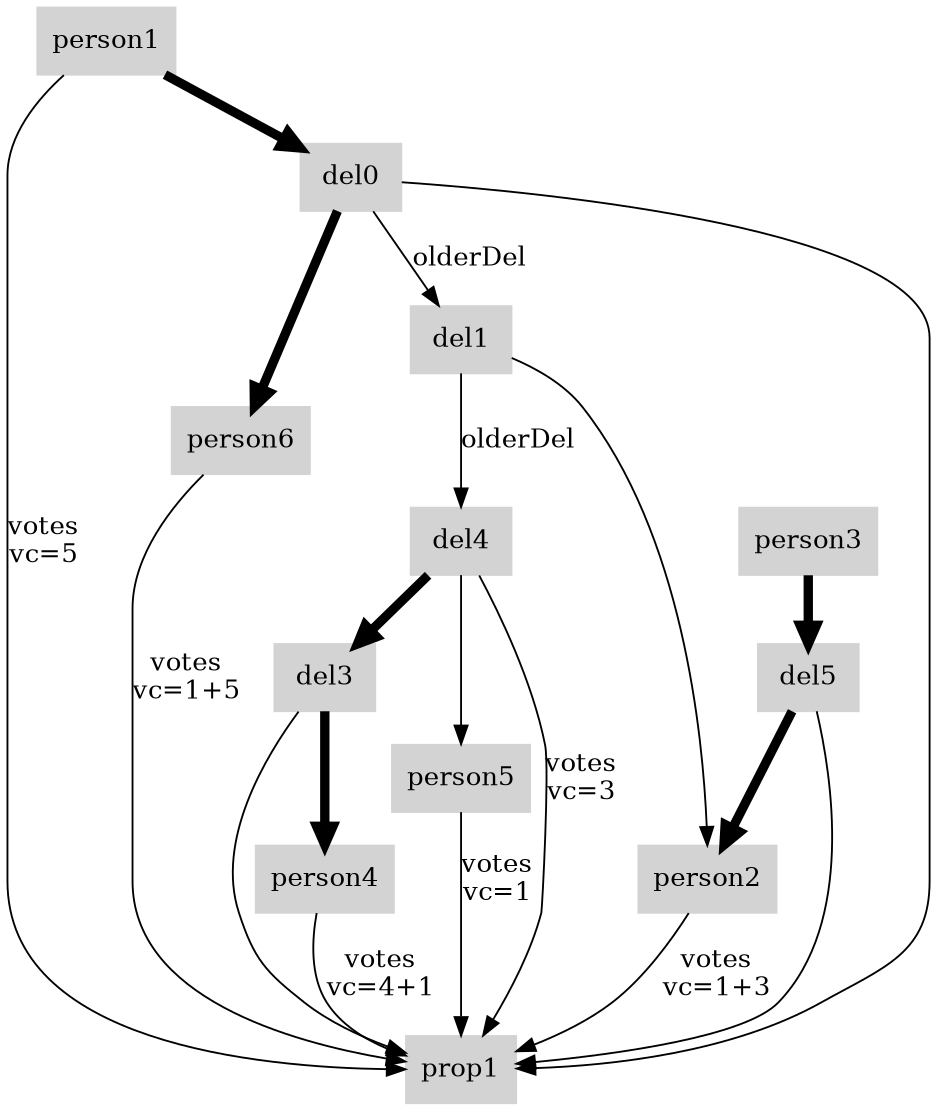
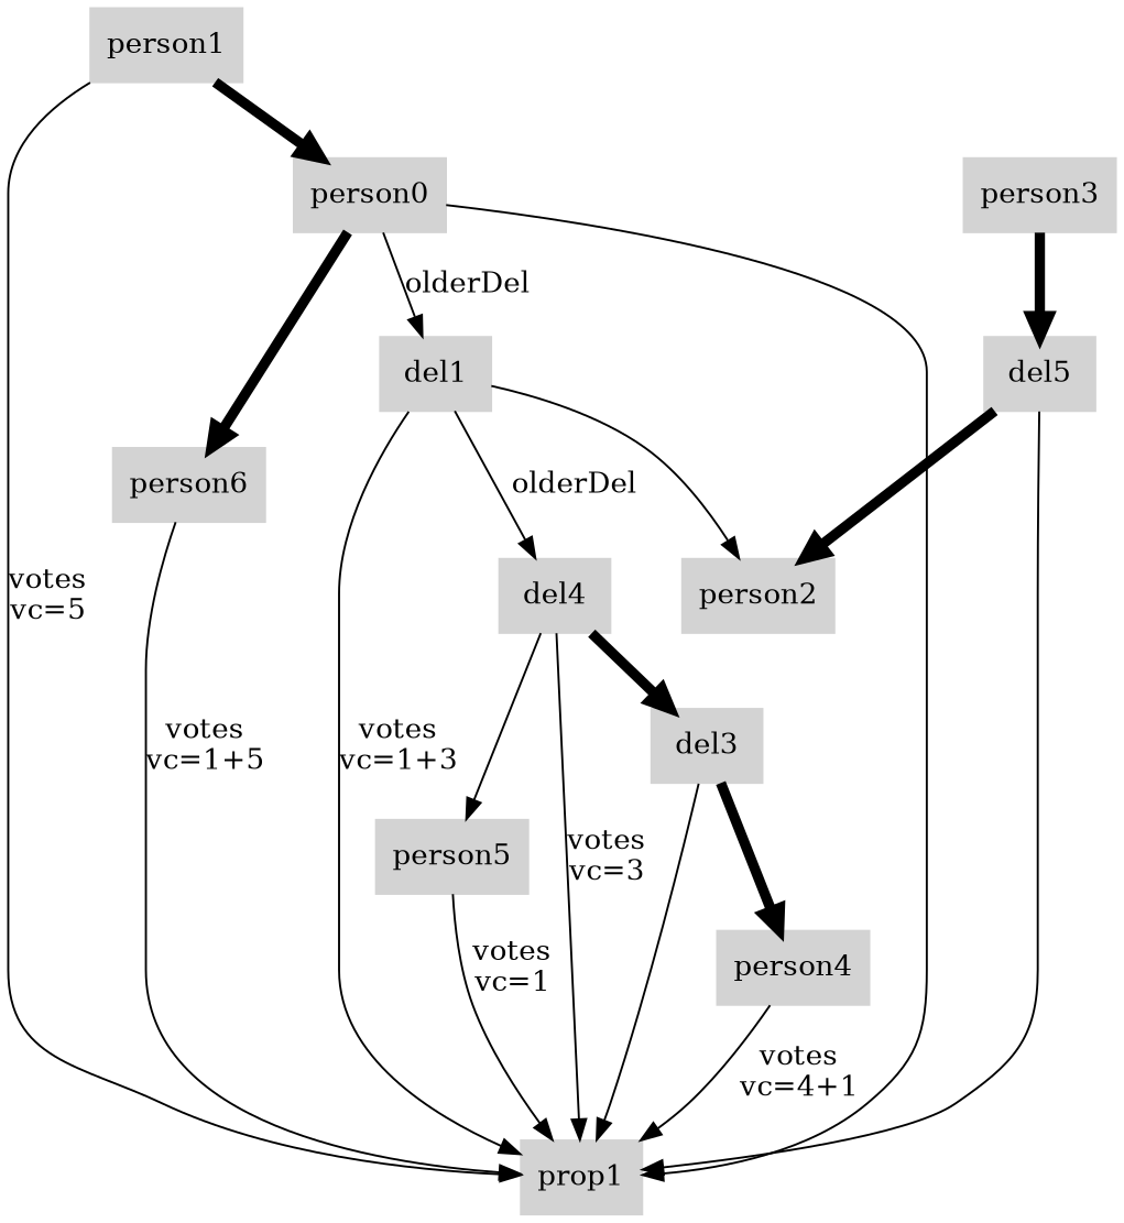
  digraph {
    node [color=lightgrey shape=box style=filled]
    person1
    prop1
-   del0
+   del0 [label=person0]
    person6
    del1
    person2
    del3
    person4
    n9 [label=del5]
    person3
    person5
    del4
    person1 -> prop1 [label="votes\nvc=5"]
    person1 -> del0 [penwidth=5.0]
    del0 -> prop1
    del0 -> person6 [penwidth=5.0]
    del0 -> del1 [label=olderDel]
    person6 -> prop1 [label="votes\nvc=1+5"]
    del1 -> person2
    del1 -> del4 [label=olderDel]
-   person2 -> prop1 [label="votes\nvc=1+3"]
+   del1 -> prop1 [label="votes\nvc=1+3"]
    del3 -> prop1
    del3 -> person4 [penwidth=5.0]
    person4 -> prop1 [label="votes\nvc=4+1"]
    n9 -> prop1
    n9 -> person2 [penwidth=5.0]
    person3 -> n9 [penwidth=5.0]
    person5 -> prop1 [label="votes\nvc=1"]
    del4 -> prop1 [label="votes\nvc=3"]
    del4 -> del3 [penwidth=5.0]
    del4 -> person5
  }
